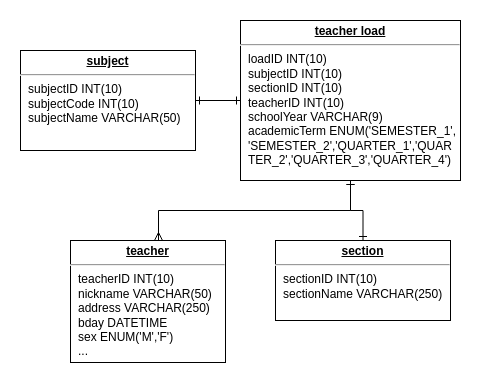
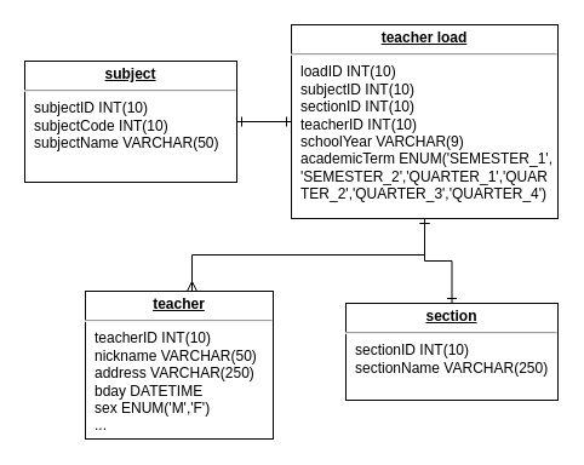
  <mxCell id="0" />
  <mxCell id="1" parent="0" />
  <mxCell id="2" value="&lt;p style=&quot;margin: 0px ; margin-top: 4px ; text-align: center ; text-decoration: underline&quot;&gt;&lt;b&gt;teacher load&lt;/b&gt;&lt;/p&gt;&lt;hr&gt;&lt;p style=&quot;margin: 0px ; margin-left: 8px&quot;&gt;loadID INT(10)&lt;/p&gt;&lt;p style=&quot;margin: 0px ; margin-left: 8px&quot;&gt;subjectID INT(10)&lt;/p&gt;&lt;p style=&quot;margin: 0px ; margin-left: 8px&quot;&gt;sectionID INT(10)&lt;/p&gt;&lt;p style=&quot;margin: 0px ; margin-left: 8px&quot;&gt;teacherID INT(10)&lt;/p&gt;&lt;p style=&quot;margin: 0px ; margin-left: 8px&quot;&gt;schoolYear VARCHAR(9)&lt;/p&gt;&lt;p style=&quot;margin: 0px ; margin-left: 8px&quot;&gt;academicTerm ENUM('SEMESTER_1',&lt;/p&gt;&lt;p style=&quot;margin: 0px ; margin-left: 8px&quot;&gt;'SEMESTER_2','QUARTER_1','QUAR&lt;/p&gt;&lt;p style=&quot;margin: 0px ; margin-left: 8px&quot;&gt;TER_2','QUARTER_3','QUARTER_4')&lt;/p&gt;" style="verticalAlign=top;align=left;overflow=fill;fontSize=12;fontFamily=Helvetica;html=1;rounded=0;shadow=0;comic=0;labelBackgroundColor=none;strokeColor=#000000;strokeWidth=1;fillColor=#ffffff;" parent="1" vertex="1"><mxGeometry x="240" y="20" width="220" height="160" as="geometry" /></mxCell>
  <mxCell id="3" style="edgeStyle=orthogonalEdgeStyle;rounded=0;orthogonalLoop=1;jettySize=auto;html=1;startArrow=ERone;startFill=0;endArrow=ERone;endFill=0;" parent="1" source="4" target="2" edge="1"><mxGeometry relative="1" as="geometry" /></mxCell>
- <mxCell id="4" value="&lt;p style=&quot;margin: 0px ; margin-top: 4px ; text-align: center ; text-decoration: underline&quot;&gt;&lt;b&gt;section&lt;/b&gt;&lt;/p&gt;&lt;hr&gt;&lt;p style=&quot;margin: 0px ; margin-left: 8px&quot;&gt;sectionID INT(10)&lt;/p&gt;&lt;p style=&quot;margin: 0px ; margin-left: 8px&quot;&gt;sectionName VARCHAR(250)&lt;/p&gt;" style="verticalAlign=top;align=left;overflow=fill;fontSize=12;fontFamily=Helvetica;html=1;rounded=0;shadow=0;comic=0;labelBackgroundColor=none;strokeColor=#000000;strokeWidth=1;fillColor=#ffffff;" parent="1" vertex="1"><mxGeometry x="275" y="240" width="175" height="80" as="geometry" /></mxCell>
+ <mxCell id="4" value="&lt;p style=&quot;margin: 0px ; margin-top: 4px ; text-align: center ; text-decoration: underline&quot;&gt;&lt;b&gt;section&lt;/b&gt;&lt;/p&gt;&lt;hr&gt;&lt;p style=&quot;margin: 0px ; margin-left: 8px&quot;&gt;sectionID INT(10)&lt;/p&gt;&lt;p style=&quot;margin: 0px ; margin-left: 8px&quot;&gt;sectionName VARCHAR(250)&lt;/p&gt;" style="verticalAlign=top;align=left;overflow=fill;fontSize=12;fontFamily=Helvetica;html=1;rounded=0;shadow=0;comic=0;labelBackgroundColor=none;strokeColor=#000000;strokeWidth=1;fillColor=#ffffff;" parent="1" vertex="1"><mxGeometry x="285" y="250" width="175" height="80" as="geometry" /></mxCell>
  <mxCell id="5" style="edgeStyle=orthogonalEdgeStyle;rounded=0;orthogonalLoop=1;jettySize=auto;html=1;startArrow=ERmany;startFill=0;endArrow=ERone;endFill=0;" parent="1" source="6" target="2" edge="1"><mxGeometry relative="1" as="geometry"><Array as="points"><mxPoint x="158" y="210" /><mxPoint x="350" y="210" /></Array></mxGeometry></mxCell>
  <mxCell id="6" value="&lt;p style=&quot;margin: 0px ; margin-top: 4px ; text-align: center ; text-decoration: underline&quot;&gt;&lt;b&gt;teacher&lt;/b&gt;&lt;/p&gt;&lt;hr&gt;&lt;p style=&quot;margin: 0px ; margin-left: 8px&quot;&gt;teacherID INT(10)&lt;/p&gt;&lt;p style=&quot;margin: 0px ; margin-left: 8px&quot;&gt;nickname VARCHAR(50)&lt;/p&gt;&lt;p style=&quot;margin: 0px ; margin-left: 8px&quot;&gt;address VARCHAR(250)&lt;/p&gt;&lt;p style=&quot;margin: 0px ; margin-left: 8px&quot;&gt;bday DATETIME&lt;/p&gt;&lt;p style=&quot;margin: 0px ; margin-left: 8px&quot;&gt;sex ENUM('M','F')&lt;/p&gt;&lt;p style=&quot;margin: 0px ; margin-left: 8px&quot;&gt;...&lt;/p&gt;" style="verticalAlign=top;align=left;overflow=fill;fontSize=12;fontFamily=Helvetica;html=1;rounded=0;shadow=0;comic=0;labelBackgroundColor=none;strokeColor=#000000;strokeWidth=1;fillColor=#ffffff;" parent="1" vertex="1"><mxGeometry x="70" y="240" width="155" height="122" as="geometry" /></mxCell>
  <mxCell id="7" style="edgeStyle=orthogonalEdgeStyle;rounded=0;orthogonalLoop=1;jettySize=auto;html=1;startArrow=ERone;startFill=0;endArrow=ERone;endFill=0;" parent="1" source="8" target="2" edge="1"><mxGeometry relative="1" as="geometry" /></mxCell>
  <mxCell id="8" value="&lt;p style=&quot;margin: 0px ; margin-top: 4px ; text-align: center ; text-decoration: underline&quot;&gt;&lt;b&gt;subject&lt;/b&gt;&lt;/p&gt;&lt;hr&gt;&lt;p style=&quot;margin: 0px ; margin-left: 8px&quot;&gt;subjectID INT(10)&lt;/p&gt;&lt;p style=&quot;margin: 0px ; margin-left: 8px&quot;&gt;subjectCode INT(10)&lt;/p&gt;&lt;p style=&quot;margin: 0px ; margin-left: 8px&quot;&gt;subjectName VARCHAR(50)&lt;/p&gt;" style="verticalAlign=top;align=left;overflow=fill;fontSize=12;fontFamily=Helvetica;html=1;rounded=0;shadow=0;comic=0;labelBackgroundColor=none;strokeColor=#000000;strokeWidth=1;fillColor=#ffffff;" parent="1" vertex="1"><mxGeometry x="20" y="50" width="175" height="100" as="geometry" /></mxCell>
